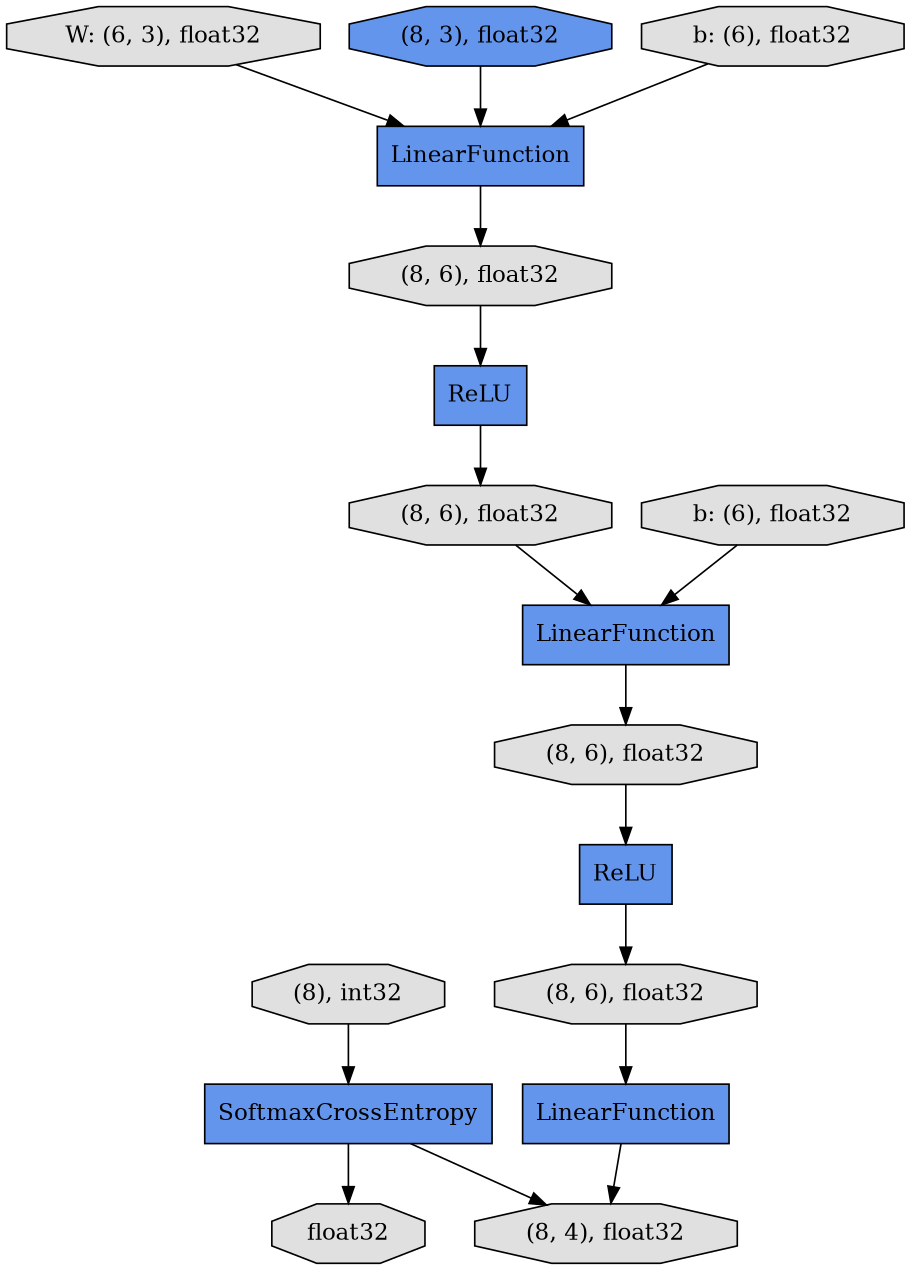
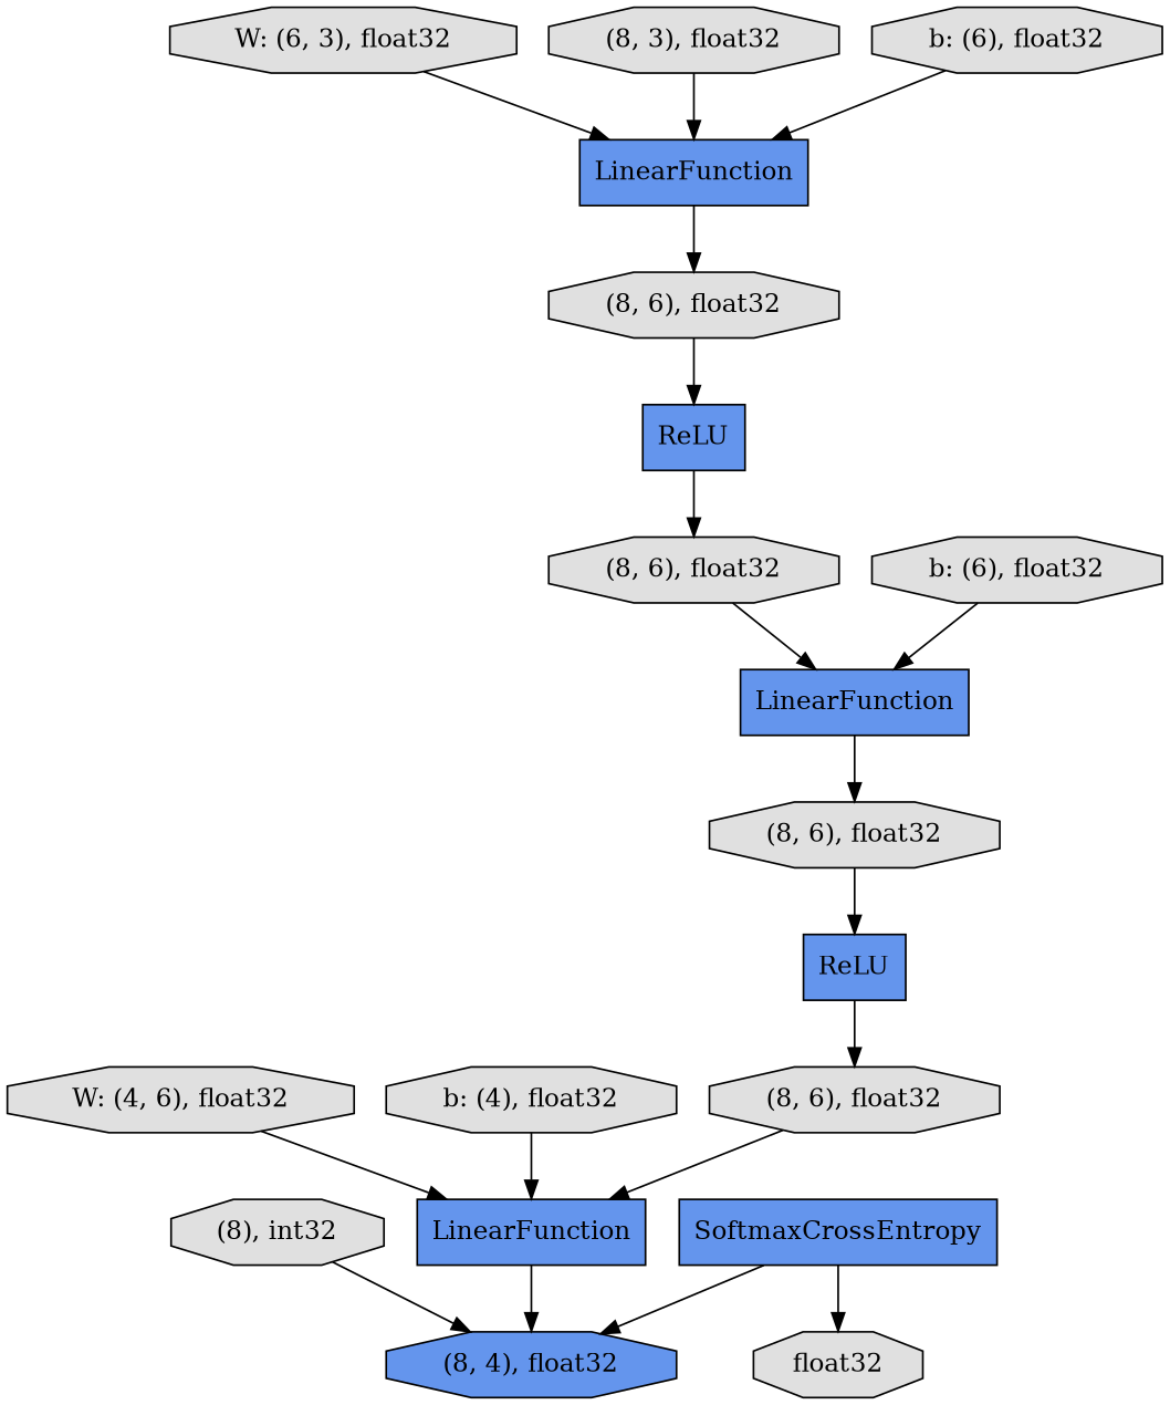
  digraph {
    rankdir=TB
    node [fillcolor="#E0E0E0" shape=octagon style=filled]
    n1 [fillcolor="#6495ED" label=LinearFunction shape=record]
    n2 [label="(8, 6), float32"]
    n3 [fillcolor="#6495ED" label=ReLU shape=record]
    n4 [label="(8, 6), float32"]
    n5 [fillcolor="#6495ED" label=ReLU shape=record]
    n6 [label="(8, 6), float32"]
+   n7 [label="W: (4, 6), float32"]
    n8 [fillcolor="#6495ED" label=LinearFunction shape=record]
-   n9 [label="(8, 4), float32"]
+   n9 [fillcolor="#6495ED" label="(8, 4), float32"]
    n10 [label="W: (6, 3), float32"]
    n11 [fillcolor="#6495ED" label=LinearFunction shape=record]
    n12 [label="(8, 6), float32"]
    n13 [fillcolor="#6495ED" label=SoftmaxCrossEntropy shape=record]
    n14 [label=float32]
    n15 [label="(8), int32"]
    n16 [label="b: (6), float32"]
-   n17 [fillcolor="#6495ED" label="(8, 3), float32"]
+   n17 [label="(8, 3), float32"]
+   n18 [label="b: (4), float32"]
    n19 [label="b: (6), float32"]
    n1 -> n2
    n2 -> n3
    n3 -> n12
    n4 -> n5
    n5 -> n6
    n6 -> n1
+   n7 -> n8
    n8 -> n9
    n10 -> n11
    n11 -> n4
    n12 -> n8
    n13 -> n9
    n13 -> n14
-   n15 -> n13
+   n15 -> n9
    n16 -> n1
    n17 -> n11
+   n18 -> n8
    n19 -> n11
  }
